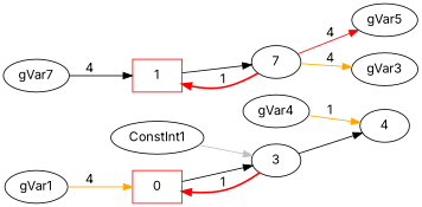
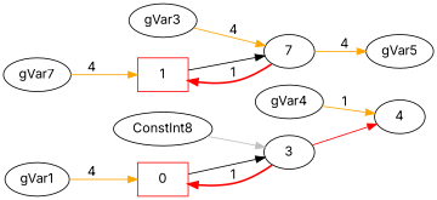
  digraph {
    fontname=Inter
    rankdir=LR
    node [color=black fontname=Inter]
    edge [fontname=Inter color=orange]
    n1 [color=red label=0 shape=box]
    n2 [label=3]
    n3 [label=4]
    n4 [color=red label=1 shape=box]
    n5 [label=7]
    n6 [label=gVar5]
    n7 [label=gVar1]
    n8 [label=gVar7]
    n9 [label=gVar3]
-   n10 [label=ConstInt1]
+   n10 [label=ConstInt8]
    n11 [label=gVar4]
    n1 -> n2 [color=""]
    n2 -> n1 [color=red label=1 style=bold]
-   n2 -> n3 [color=""]
+   n2 -> n3 [color=red]
    n4 -> n5 [color=""]
    n5 -> n4 [color=red label=1 style=bold]
-   n5 -> n6 [color=red label=4]
+   n5 -> n6 [label=4]
    n7 -> n1 [label=4]
-   n8 -> n4 [color=black label=4]
-   n5 -> n9 [label=4]
+   n8 -> n4 [label=4]
+   n9 -> n5 [label=4]
    n10 -> n2 [color=gray]
    n11 -> n3 [label=1]
  }
